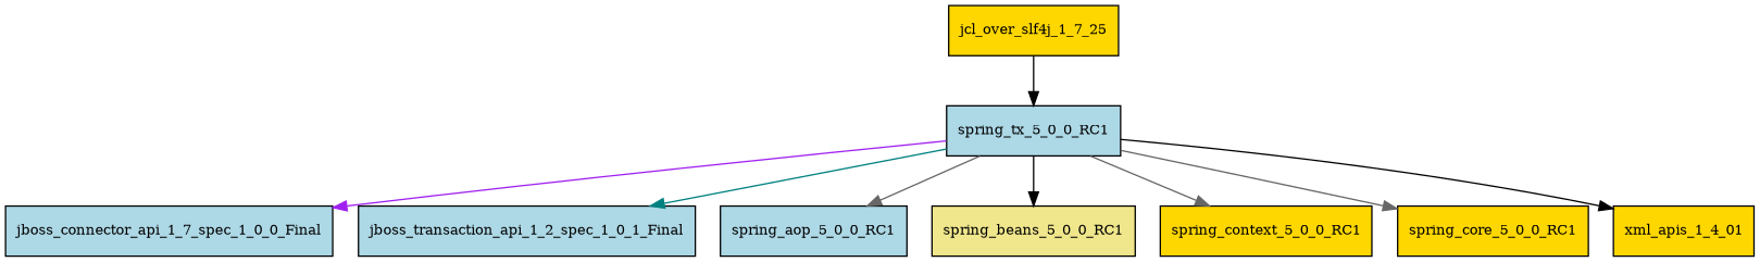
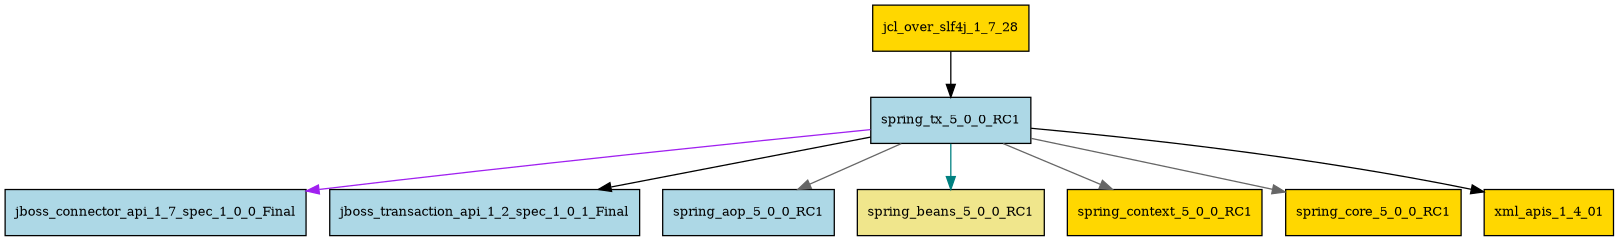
  digraph {
    node [fillcolor=lightblue fontsize=10.0 shape=box style=filled]
    edge [color=gray40]
    spring_tx_5_0_0_RC1
    jboss_connector_api_1_7_spec_1_0_0_Final
    jboss_transaction_api_1_2_spec_1_0_1_Final
    spring_aop_5_0_0_RC1
    spring_beans_5_0_0_RC1 [fillcolor=khaki]
    spring_context_5_0_0_RC1 [fillcolor=gold]
    spring_core_5_0_0_RC1 [fillcolor=gold]
    xml_apis_1_4_01 [fillcolor=gold]
-   jcl_over_slf4j_1_7_25 [fillcolor=gold]
+   jcl_over_slf4j_1_7_25 [fillcolor=gold label=jcl_over_slf4j_1_7_28]
    spring_tx_5_0_0_RC1 -> jboss_connector_api_1_7_spec_1_0_0_Final [color=purple]
-   spring_tx_5_0_0_RC1 -> jboss_transaction_api_1_2_spec_1_0_1_Final [color=teal]
+   spring_tx_5_0_0_RC1 -> jboss_transaction_api_1_2_spec_1_0_1_Final [color=black]
    spring_tx_5_0_0_RC1 -> spring_aop_5_0_0_RC1
-   spring_tx_5_0_0_RC1 -> spring_beans_5_0_0_RC1 [color=black]
+   spring_tx_5_0_0_RC1 -> spring_beans_5_0_0_RC1 [color=teal]
    spring_tx_5_0_0_RC1 -> spring_context_5_0_0_RC1
    spring_tx_5_0_0_RC1 -> spring_core_5_0_0_RC1
    spring_tx_5_0_0_RC1 -> xml_apis_1_4_01 [color=black]
    jcl_over_slf4j_1_7_25 -> spring_tx_5_0_0_RC1 [color=black]
  }
